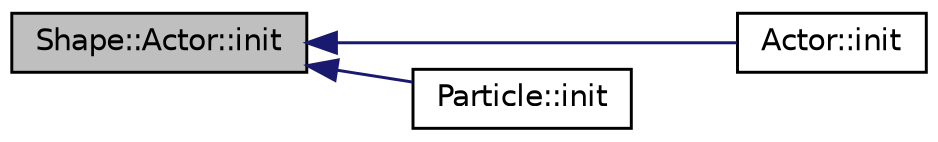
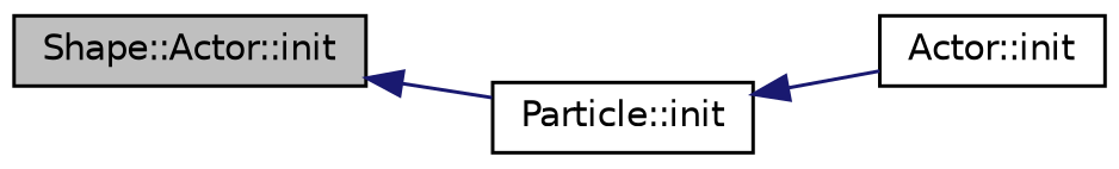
  digraph {
    rankdir=LR
    node [color=black fillcolor=white fontname=Helvetica fontsize=10 shape=record style=filled]
    edge [color=midnightblue dir=back fontname=Helvetica fontsize=10 labelfontname=Helvetica labelfontsize=10 style=solid]
    n1 [fillcolor=grey75 fontcolor=black height=0.2 label="Shape::Actor::init" width=0.4]
    n2 [height=0.2 label="Actor::init" width=0.4]
    n3 [height=0.2 label="Particle::init" width=0.4]
-   n1 -> n2
+   n3 -> n2
    n1 -> n3
  }
